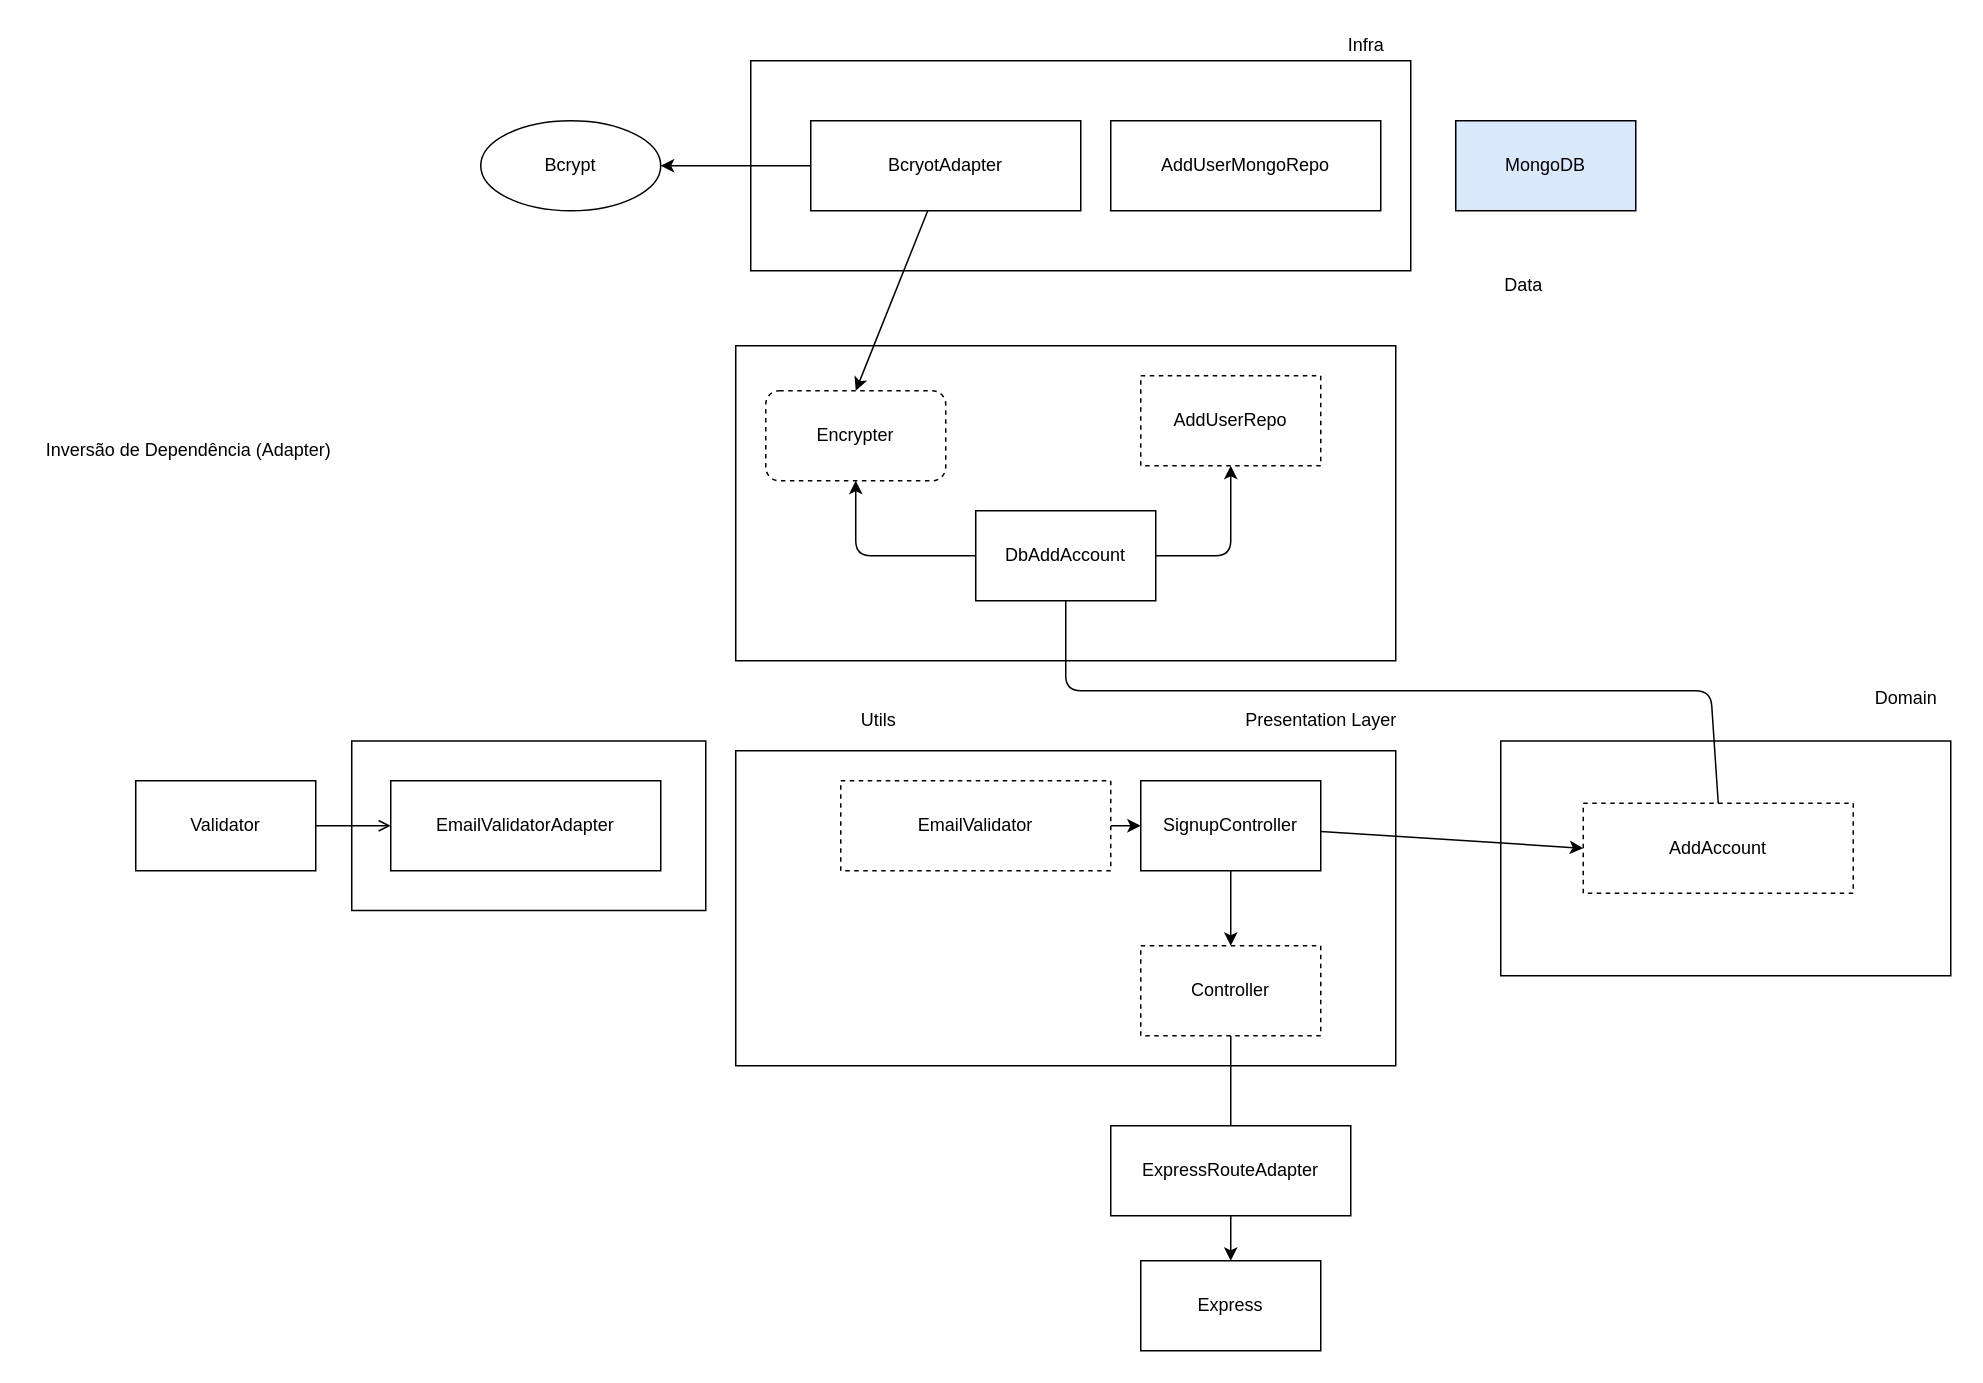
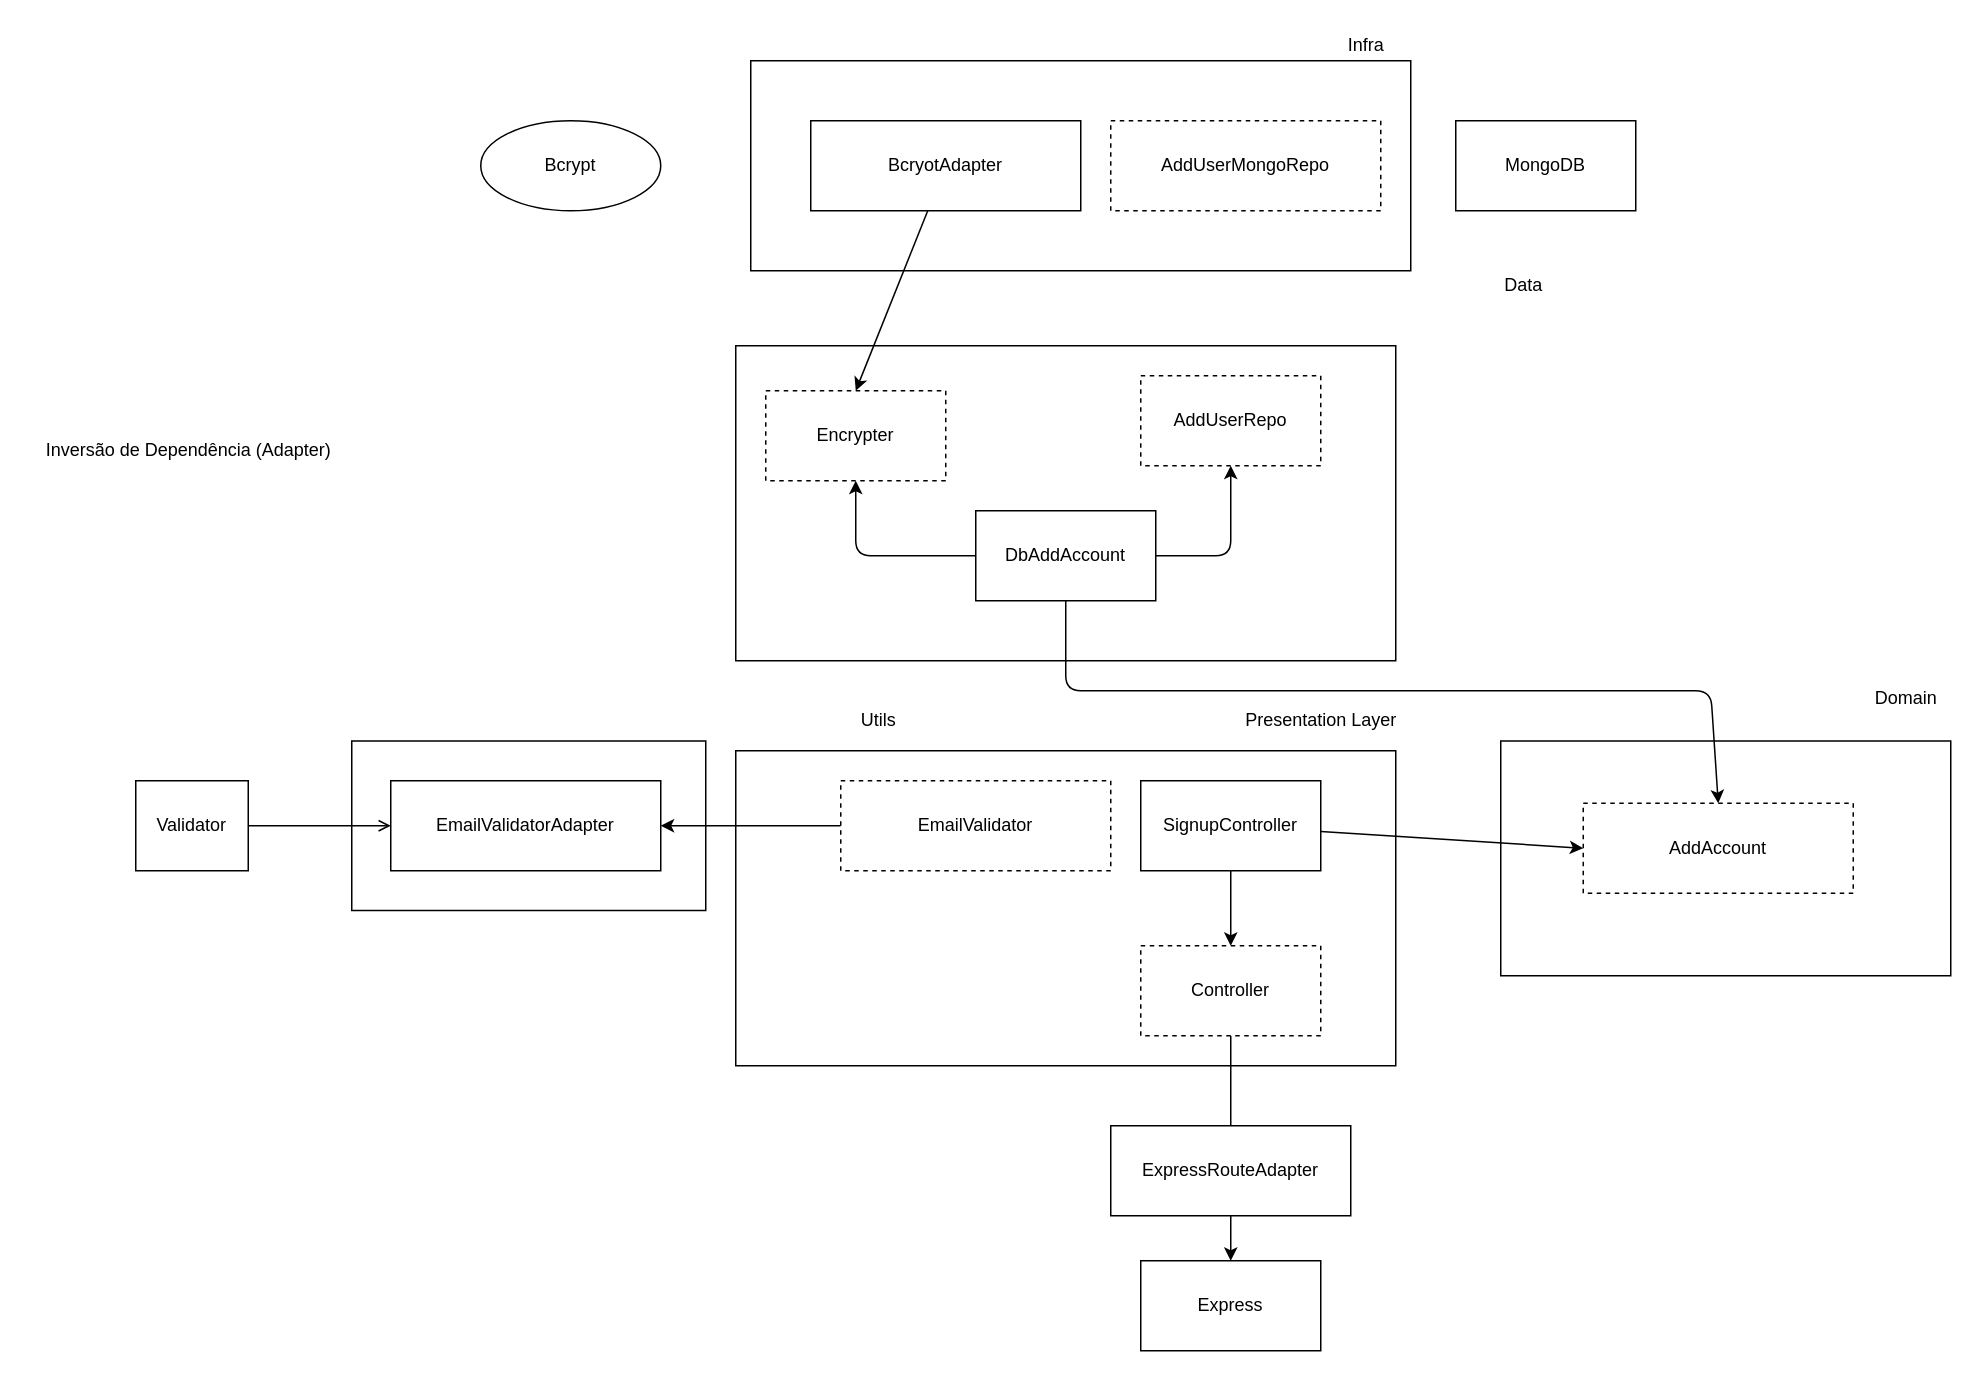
  <mxCell id="0" />
  <mxCell id="1" parent="0" />
  <mxCell id="2" value="" style="whiteSpace=wrap;html=1;" parent="1" vertex="1"><mxGeometry x="500" y="40" width="440" height="140" as="geometry" /></mxCell>
  <mxCell id="3" value="" style="whiteSpace=wrap;html=1;" parent="1" vertex="1"><mxGeometry x="490" y="230" width="440" height="210" as="geometry" /></mxCell>
  <mxCell id="4" value="" style="whiteSpace=wrap;html=1;" parent="1" vertex="1"><mxGeometry x="1000" y="493.5" width="300" height="156.5" as="geometry" /></mxCell>
  <mxCell id="5" value="" style="whiteSpace=wrap;html=1;" parent="1" vertex="1"><mxGeometry x="234" y="493.5" width="236" height="113" as="geometry" /></mxCell>
  <mxCell id="6" value="" style="whiteSpace=wrap;html=1;" parent="1" vertex="1"><mxGeometry x="490" y="500" width="440" height="210" as="geometry" /></mxCell>
  <mxCell id="7" style="edgeStyle=none;html=1;" parent="1" source="9" target="20" edge="1"><mxGeometry relative="1" as="geometry" /></mxCell>
  <mxCell id="8" style="edgeStyle=none;html=1;entryX=0;entryY=0.5;entryDx=0;entryDy=0;" parent="1" source="9" target="26" edge="1"><mxGeometry relative="1" as="geometry" /></mxCell>
  <mxCell id="9" value="SignupController" style="whiteSpace=wrap;html=1;" parent="1" vertex="1"><mxGeometry x="760" y="520" width="120" height="60" as="geometry" /></mxCell>
  <mxCell id="10" value="Express" style="whiteSpace=wrap;html=1;" parent="1" vertex="1"><mxGeometry x="760" y="840" width="120" height="60" as="geometry" /></mxCell>
- <mxCell id="11" value="MongoDB" style="whiteSpace=wrap;html=1;fillColor=#dae8fc;" parent="1" vertex="1"><mxGeometry x="970" y="80" width="120" height="60" as="geometry" /></mxCell>
+ <mxCell id="11" value="MongoDB" style="whiteSpace=wrap;html=1;" parent="1" vertex="1"><mxGeometry x="970" y="80" width="120" height="60" as="geometry" /></mxCell>
  <mxCell id="12" style="edgeStyle=none;html=1;endArrow=open;" parent="1" source="13" target="21" edge="1"><mxGeometry relative="1" as="geometry" /></mxCell>
- <mxCell id="13" value="Validator" style="whiteSpace=wrap;html=1;" parent="1" vertex="1"><mxGeometry x="90" y="520" width="120" height="60" as="geometry" /></mxCell>
+ <mxCell id="13" value="Validator" style="whiteSpace=wrap;html=1;" parent="1" vertex="1"><mxGeometry x="90" y="520" width="75" height="60" as="geometry" /></mxCell>
  <mxCell id="14" value="Bcrypt&lt;br&gt;" style="ellipse;whiteSpace=wrap;html=1;" parent="1" vertex="1"><mxGeometry x="320" y="80" width="120" height="60" as="geometry" /></mxCell>
  <mxCell id="15" value="Inversão de Dependência (Adapter)" style="text;html=1;align=center;verticalAlign=middle;resizable=0;points=[];autosize=1;strokeColor=none;fillColor=none;" parent="1" vertex="1"><mxGeometry x="20" y="290" width="210" height="20" as="geometry" /></mxCell>
  <mxCell id="16" style="edgeStyle=none;html=1;entryX=0.5;entryY=1;entryDx=0;entryDy=0;endArrow=none;" parent="1" source="18" target="20" edge="1"><mxGeometry relative="1" as="geometry" /></mxCell>
  <mxCell id="17" style="edgeStyle=none;html=1;" parent="1" source="18" target="10" edge="1"><mxGeometry relative="1" as="geometry" /></mxCell>
  <mxCell id="18" value="ExpressRouteAdapter" style="whiteSpace=wrap;html=1;" parent="1" vertex="1"><mxGeometry x="740" y="750" width="160" height="60" as="geometry" /></mxCell>
  <mxCell id="19" value="Presentation Layer" style="text;html=1;align=center;verticalAlign=middle;resizable=0;points=[];autosize=1;strokeColor=none;fillColor=none;" parent="1" vertex="1"><mxGeometry x="820" y="470" width="120" height="20" as="geometry" /></mxCell>
  <mxCell id="20" value="Controller" style="whiteSpace=wrap;html=1;dashed=1;" parent="1" vertex="1"><mxGeometry x="760" y="630" width="120" height="60" as="geometry" /></mxCell>
  <mxCell id="21" value="EmailValidatorAdapter" style="whiteSpace=wrap;html=1;" parent="1" vertex="1"><mxGeometry x="260" y="520" width="180" height="60" as="geometry" /></mxCell>
- <mxCell id="22" style="edgeStyle=none;html=1;" parent="1" source="23" target="9" edge="1"><mxGeometry relative="1" as="geometry" /></mxCell>
+ <mxCell id="22" style="edgeStyle=none;html=1;" parent="1" source="23" target="21" edge="1"><mxGeometry relative="1" as="geometry" /></mxCell>
  <mxCell id="23" value="EmailValidator" style="whiteSpace=wrap;html=1;dashed=1;" parent="1" vertex="1"><mxGeometry x="560" y="520" width="180" height="60" as="geometry" /></mxCell>
  <mxCell id="24" value="Utils" style="text;html=1;align=center;verticalAlign=middle;resizable=0;points=[];autosize=1;strokeColor=none;fillColor=none;" parent="1" vertex="1"><mxGeometry x="565" y="470" width="40" height="20" as="geometry" /></mxCell>
  <mxCell id="25" value="Domain" style="text;html=1;align=center;verticalAlign=middle;resizable=0;points=[];autosize=1;strokeColor=none;fillColor=none;" parent="1" vertex="1"><mxGeometry x="1240" y="455" width="60" height="20" as="geometry" /></mxCell>
  <mxCell id="26" value="AddAccount" style="whiteSpace=wrap;html=1;dashed=1;" parent="1" vertex="1"><mxGeometry x="1055" y="535" width="180" height="60" as="geometry" /></mxCell>
  <mxCell id="27" value="Data" style="text;html=1;align=center;verticalAlign=middle;resizable=0;points=[];autosize=1;strokeColor=none;fillColor=none;" parent="1" vertex="1"><mxGeometry x="995" y="180" width="40" height="20" as="geometry" /></mxCell>
- <mxCell id="28" style="edgeStyle=none;html=1;entryX=0.5;entryY=0;entryDx=0;entryDy=0;endArrow=none;" parent="1" source="31" target="26" edge="1"><mxGeometry relative="1" as="geometry"><mxPoint x="710" y="480" as="targetPoint" /><Array as="points"><mxPoint x="710" y="460" /><mxPoint x="1140" y="460" /></Array></mxGeometry></mxCell>
+ <mxCell id="28" style="edgeStyle=none;html=1;entryX=0.5;entryY=0;entryDx=0;entryDy=0;" parent="1" source="31" target="26" edge="1"><mxGeometry relative="1" as="geometry"><mxPoint x="710" y="480" as="targetPoint" /><Array as="points"><mxPoint x="710" y="460" /><mxPoint x="1140" y="460" /></Array></mxGeometry></mxCell>
  <mxCell id="29" style="edgeStyle=none;html=1;entryX=0.5;entryY=1;entryDx=0;entryDy=0;" edge="1" parent="1" source="31" target="34"><mxGeometry relative="1" as="geometry"><Array as="points"><mxPoint x="570" y="370" /></Array></mxGeometry></mxCell>
  <mxCell id="30" style="edgeStyle=none;html=1;entryX=0.5;entryY=1;entryDx=0;entryDy=0;" edge="1" parent="1" source="31" target="38"><mxGeometry relative="1" as="geometry"><Array as="points"><mxPoint x="820" y="370" /></Array></mxGeometry></mxCell>
  <mxCell id="31" value="DbAddAccount" style="whiteSpace=wrap;html=1;" parent="1" vertex="1"><mxGeometry x="650" y="340" width="120" height="60" as="geometry" /></mxCell>
- <mxCell id="32" style="edgeStyle=none;html=1;entryX=1;entryY=0.5;entryDx=0;entryDy=0;" parent="1" source="36" target="14" edge="1"><mxGeometry relative="1" as="geometry" /></mxCell>
  <mxCell id="33" value="Infra" style="text;html=1;align=center;verticalAlign=middle;resizable=0;points=[];autosize=1;strokeColor=none;fillColor=none;" parent="1" vertex="1"><mxGeometry x="890" y="20" width="40" height="20" as="geometry" /></mxCell>
- <mxCell id="34" value="Encrypter" style="whiteSpace=wrap;html=1;dashed=1;rounded=1;" parent="1" vertex="1"><mxGeometry x="510" y="260" width="120" height="60" as="geometry" /></mxCell>
+ <mxCell id="34" value="Encrypter" style="whiteSpace=wrap;html=1;dashed=1;" parent="1" vertex="1"><mxGeometry x="510" y="260" width="120" height="60" as="geometry" /></mxCell>
  <mxCell id="35" style="edgeStyle=none;html=1;entryX=0.5;entryY=0;entryDx=0;entryDy=0;" parent="1" source="36" target="34" edge="1"><mxGeometry relative="1" as="geometry" /></mxCell>
  <mxCell id="36" value="BcryotAdapter" style="whiteSpace=wrap;html=1;" parent="1" vertex="1"><mxGeometry x="540" y="80" width="180" height="60" as="geometry" /></mxCell>
- <mxCell id="37" value="AddUserMongoRepo" style="whiteSpace=wrap;html=1;" vertex="1" parent="1"><mxGeometry x="740" y="80" width="180" height="60" as="geometry" /></mxCell>
+ <mxCell id="37" value="AddUserMongoRepo" style="whiteSpace=wrap;html=1;dashed=1;" vertex="1" parent="1"><mxGeometry x="740" y="80" width="180" height="60" as="geometry" /></mxCell>
  <mxCell id="38" value="AddUserRepo" style="whiteSpace=wrap;html=1;dashed=1;" vertex="1" parent="1"><mxGeometry x="760" y="250" width="120" height="60" as="geometry" /></mxCell>
